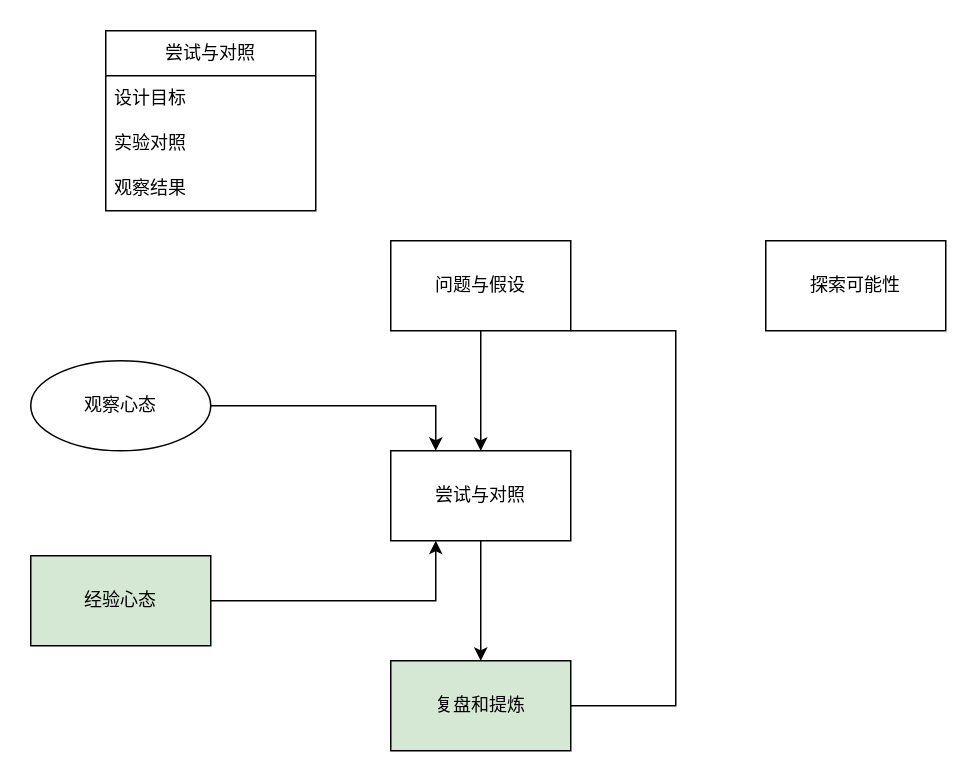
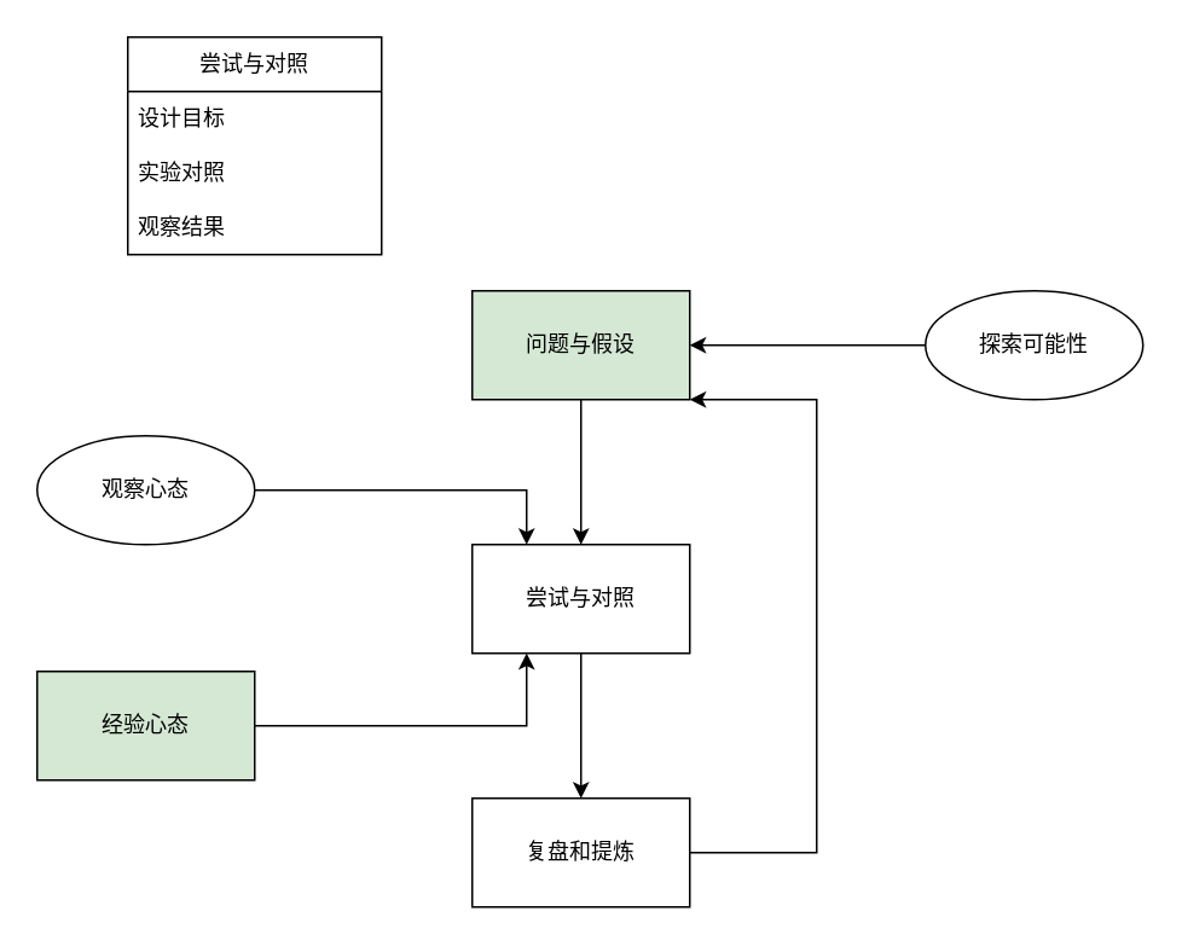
  <mxCell id="0" />
  <mxCell id="1" parent="0" />
  <mxCell id="2" value="" style="edgeStyle=orthogonalEdgeStyle;rounded=0;orthogonalLoop=1;jettySize=auto;html=1;" parent="1" source="3" target="5" edge="1"><mxGeometry relative="1" as="geometry" /></mxCell>
- <mxCell id="3" value="问题与假设" style="rounded=0;whiteSpace=wrap;html=1;" parent="1" vertex="1"><mxGeometry x="260" y="160" width="120" height="60" as="geometry" /></mxCell>
+ <mxCell id="3" value="问题与假设" style="rounded=0;whiteSpace=wrap;html=1;fillColor=#d5e8d4;" parent="1" vertex="1"><mxGeometry x="260" y="160" width="120" height="60" as="geometry" /></mxCell>
  <mxCell id="4" value="" style="edgeStyle=orthogonalEdgeStyle;rounded=0;orthogonalLoop=1;jettySize=auto;html=1;" parent="1" source="5" target="7" edge="1"><mxGeometry relative="1" as="geometry" /></mxCell>
  <mxCell id="5" value="尝试与对照" style="rounded=0;whiteSpace=wrap;html=1;" parent="1" vertex="1"><mxGeometry x="260" y="300" width="120" height="60" as="geometry" /></mxCell>
- <mxCell id="6" style="edgeStyle=orthogonalEdgeStyle;rounded=0;orthogonalLoop=1;jettySize=auto;html=1;entryX=1;entryY=1;entryDx=0;entryDy=0;endArrow=none;" parent="1" source="7" target="3" edge="1"><mxGeometry relative="1" as="geometry"><Array as="points"><mxPoint x="450" y="470" /><mxPoint x="450" y="220" /></Array></mxGeometry></mxCell>
- <mxCell id="7" value="复盘和提炼" style="rounded=0;whiteSpace=wrap;html=1;fillColor=#d5e8d4;" parent="1" vertex="1"><mxGeometry x="260" y="440" width="120" height="60" as="geometry" /></mxCell>
+ <mxCell id="6" style="edgeStyle=orthogonalEdgeStyle;rounded=0;orthogonalLoop=1;jettySize=auto;html=1;entryX=1;entryY=1;entryDx=0;entryDy=0;" parent="1" source="7" target="3" edge="1"><mxGeometry relative="1" as="geometry"><Array as="points"><mxPoint x="450" y="470" /><mxPoint x="450" y="220" /></Array></mxGeometry></mxCell>
+ <mxCell id="7" value="复盘和提炼" style="rounded=0;whiteSpace=wrap;html=1;" parent="1" vertex="1"><mxGeometry x="260" y="440" width="120" height="60" as="geometry" /></mxCell>
  <mxCell id="8" style="edgeStyle=orthogonalEdgeStyle;rounded=0;orthogonalLoop=1;jettySize=auto;html=1;entryX=0.25;entryY=0;entryDx=0;entryDy=0;" parent="1" source="9" target="5" edge="1"><mxGeometry relative="1" as="geometry" /></mxCell>
  <mxCell id="9" value="观察心态" style="ellipse;whiteSpace=wrap;html=1;" parent="1" vertex="1"><mxGeometry x="20" y="240" width="120" height="60" as="geometry" /></mxCell>
  <mxCell id="10" style="edgeStyle=orthogonalEdgeStyle;rounded=0;orthogonalLoop=1;jettySize=auto;html=1;entryX=0.25;entryY=1;entryDx=0;entryDy=0;" parent="1" source="11" target="5" edge="1"><mxGeometry relative="1" as="geometry" /></mxCell>
  <mxCell id="11" value="经验心态" style="rounded=0;whiteSpace=wrap;html=1;fillColor=#d5e8d4;" parent="1" vertex="1"><mxGeometry x="20" y="370" width="120" height="60" as="geometry" /></mxCell>
- <mxCell id="13" value="探索可能性" style="whiteSpace=wrap;html=1;" parent="1" vertex="1"><mxGeometry x="510" y="160" width="120" height="60" as="geometry" /></mxCell>
+ <mxCell id="12" style="edgeStyle=orthogonalEdgeStyle;rounded=0;orthogonalLoop=1;jettySize=auto;html=1;entryX=1;entryY=0.5;entryDx=0;entryDy=0;" parent="1" source="13" target="3" edge="1"><mxGeometry relative="1" as="geometry" /></mxCell>
+ <mxCell id="13" value="探索可能性" style="ellipse;whiteSpace=wrap;html=1;" parent="1" vertex="1"><mxGeometry x="510" y="160" width="120" height="60" as="geometry" /></mxCell>
  <mxCell id="14" value="尝试与对照" style="swimlane;fontStyle=0;childLayout=stackLayout;horizontal=1;startSize=30;horizontalStack=0;resizeParent=1;resizeParentMax=0;resizeLast=0;collapsible=1;marginBottom=0;whiteSpace=wrap;html=1;" vertex="1" parent="1"><mxGeometry x="70" y="20" width="140" height="120" as="geometry" /></mxCell>
  <mxCell id="15" value="设计目标" style="text;strokeColor=none;fillColor=none;align=left;verticalAlign=middle;spacingLeft=4;spacingRight=4;overflow=hidden;points=[[0,0.5],[1,0.5]];portConstraint=eastwest;rotatable=0;whiteSpace=wrap;html=1;" vertex="1" parent="14"><mxGeometry y="30" width="140" height="30" as="geometry" /></mxCell>
  <mxCell id="16" value="实验对照" style="text;strokeColor=none;fillColor=none;align=left;verticalAlign=middle;spacingLeft=4;spacingRight=4;overflow=hidden;points=[[0,0.5],[1,0.5]];portConstraint=eastwest;rotatable=0;whiteSpace=wrap;html=1;" vertex="1" parent="14"><mxGeometry y="60" width="140" height="30" as="geometry" /></mxCell>
  <mxCell id="17" value="观察结果" style="text;strokeColor=none;fillColor=none;align=left;verticalAlign=middle;spacingLeft=4;spacingRight=4;overflow=hidden;points=[[0,0.5],[1,0.5]];portConstraint=eastwest;rotatable=0;whiteSpace=wrap;html=1;" vertex="1" parent="14"><mxGeometry y="90" width="140" height="30" as="geometry" /></mxCell>
